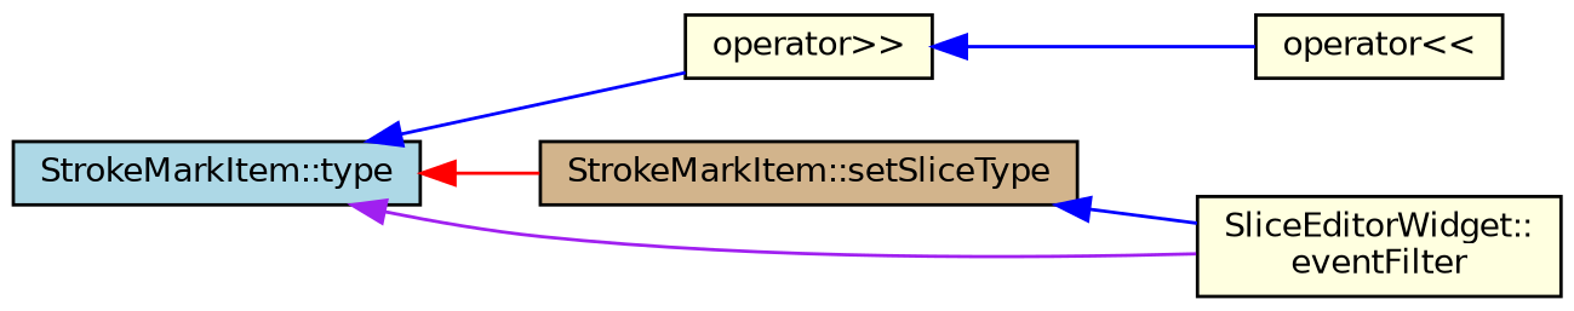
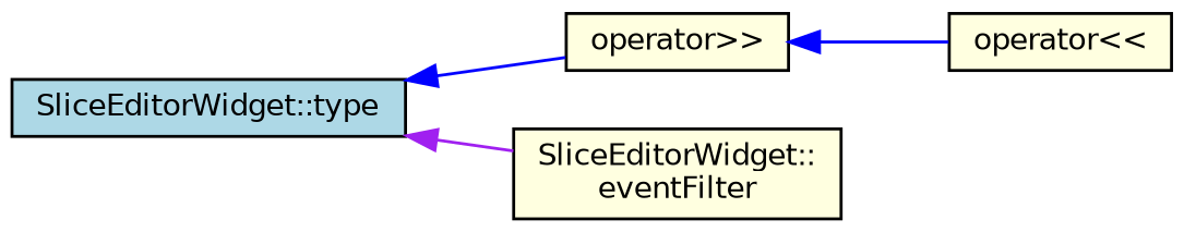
  digraph {
    rankdir=LR
    node [color=black fillcolor=lightyellow fontname=Helvetica fontsize=10 shape=record style=filled]
    edge [color=blue dir=back fontname=Helvetica fontsize=10 labelfontname=Helvetica labelfontsize=10 style=solid]
-   n1 [fillcolor=lightblue fontcolor=black height=0.2 label="StrokeMarkItem::type" width=0.4]
+   n1 [fillcolor=lightblue fontcolor=black height=0.2 label="SliceEditorWidget::type" width=0.4]
    n2 [height=0.2 label="operator\>\>" width=0.4]
-   n3 [fillcolor=tan height=0.2 label="StrokeMarkItem::setSliceType" width=0.4]
    n4 [height=0.2 label="SliceEditorWidget::\leventFilter" width=0.4]
    n5 [height=0.2 label="operator\<\<" width=0.4]
    n1 -> n2
-   n1 -> n3 [color=red]
    n1 -> n4 [color=purple]
    n2 -> n5
-   n3 -> n4
  }
